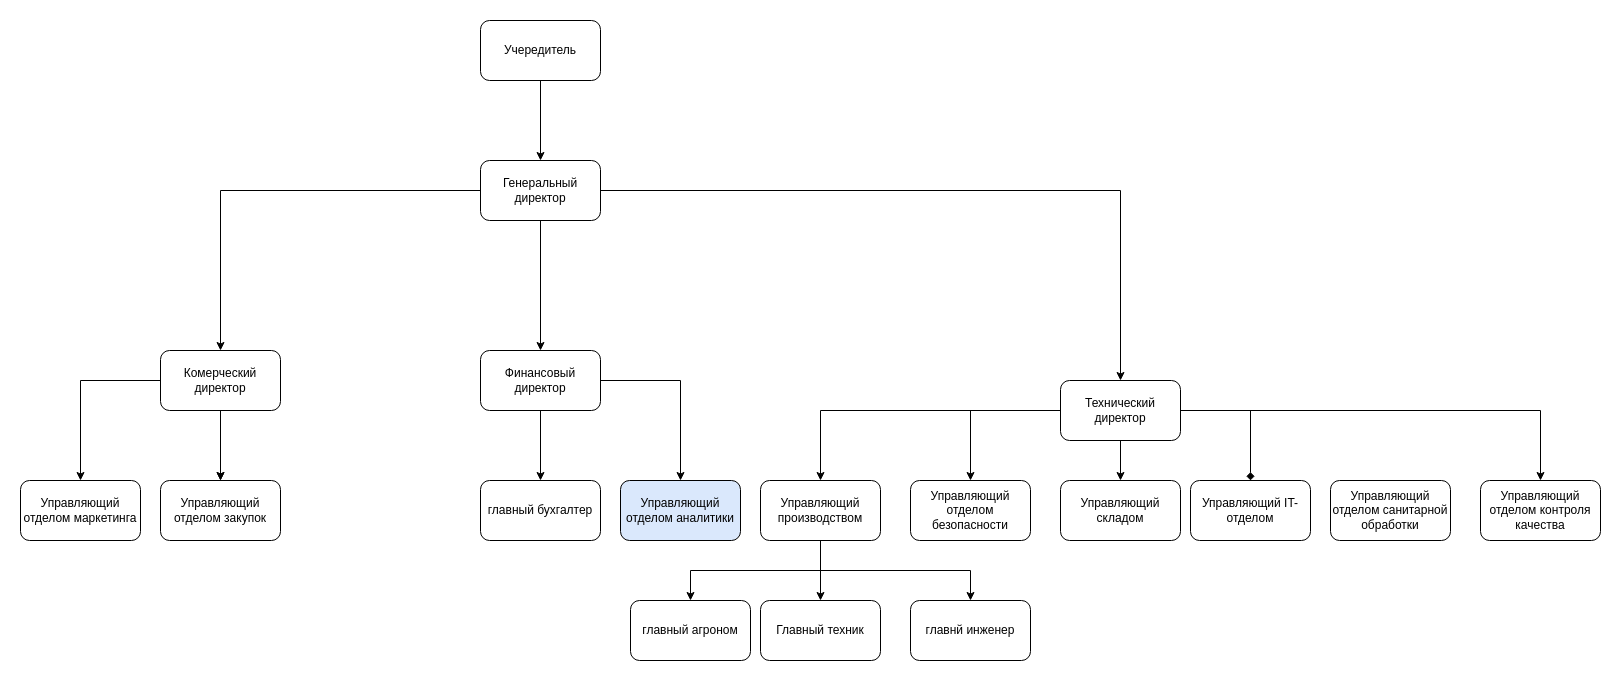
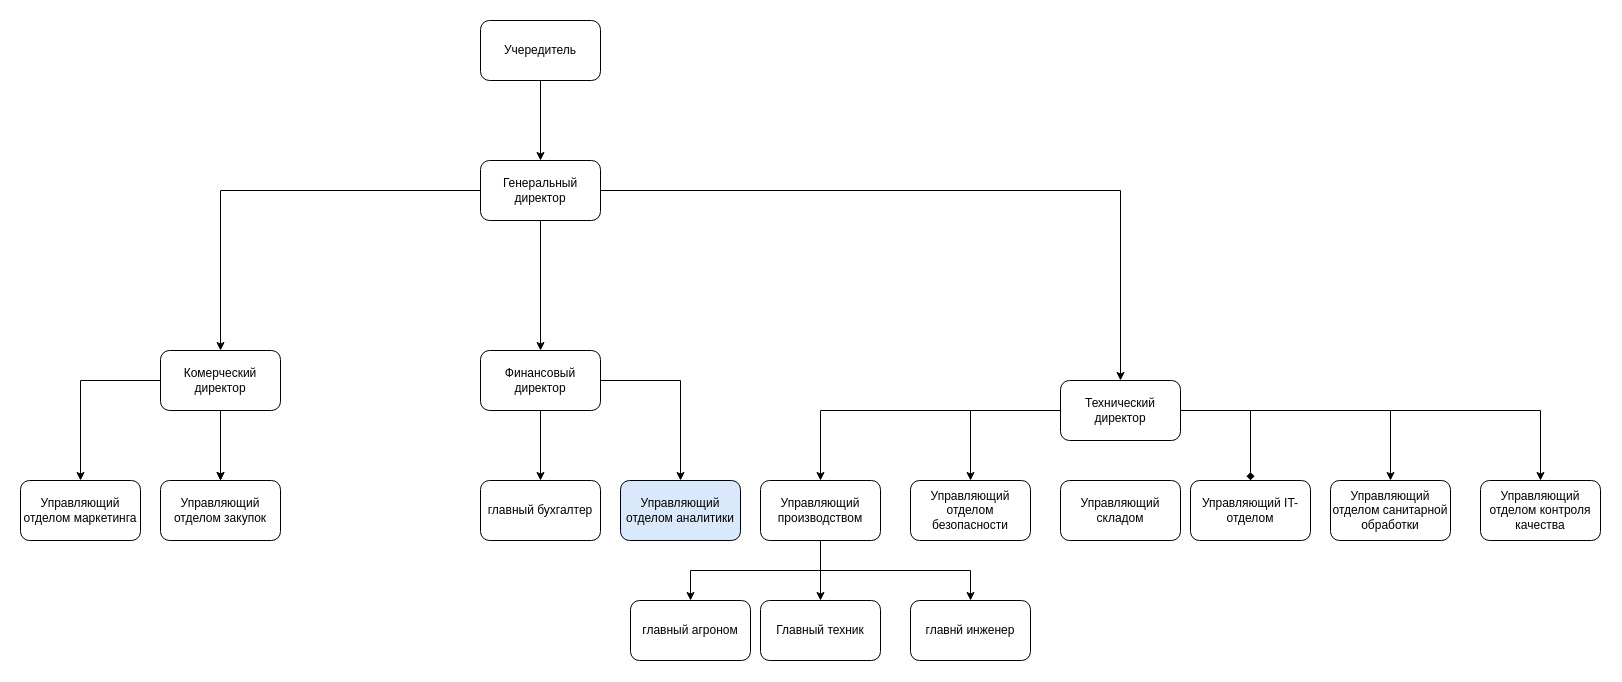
  <mxCell id="0" />
  <mxCell id="1" parent="0" />
  <mxCell id="2" value="" style="edgeStyle=orthogonalEdgeStyle;rounded=0;orthogonalLoop=1;jettySize=auto;html=1;" edge="1" parent="1" source="3" target="7"><mxGeometry relative="1" as="geometry" /></mxCell>
  <mxCell id="3" value="Учередитель&lt;br&gt;" style="rounded=1;whiteSpace=wrap;html=1;" vertex="1" parent="1"><mxGeometry x="480" y="20" width="120" height="60" as="geometry" /></mxCell>
  <mxCell id="4" value="" style="edgeStyle=orthogonalEdgeStyle;rounded=0;orthogonalLoop=1;jettySize=auto;html=1;" edge="1" parent="1" source="7" target="32"><mxGeometry relative="1" as="geometry" /></mxCell>
  <mxCell id="5" value="" style="edgeStyle=orthogonalEdgeStyle;rounded=0;orthogonalLoop=1;jettySize=auto;html=1;" edge="1" parent="1" source="7" target="29"><mxGeometry relative="1" as="geometry" /></mxCell>
  <mxCell id="6" value="" style="edgeStyle=orthogonalEdgeStyle;rounded=0;orthogonalLoop=1;jettySize=auto;html=1;" edge="1" parent="1" source="7" target="14"><mxGeometry relative="1" as="geometry" /></mxCell>
  <mxCell id="7" value="Генеральный директор&lt;br&gt;" style="rounded=1;whiteSpace=wrap;html=1;" vertex="1" parent="1"><mxGeometry x="480" y="160" width="120" height="60" as="geometry" /></mxCell>
  <mxCell id="8" value="" style="edgeStyle=orthogonalEdgeStyle;rounded=0;orthogonalLoop=1;jettySize=auto;html=1;" edge="1" parent="1" source="14" target="23"><mxGeometry relative="1" as="geometry" /></mxCell>
  <mxCell id="9" value="" style="edgeStyle=orthogonalEdgeStyle;rounded=0;orthogonalLoop=1;jettySize=auto;html=1;" edge="1" parent="1" source="14" target="19"><mxGeometry relative="1" as="geometry" /></mxCell>
  <mxCell id="10" value="" style="edgeStyle=orthogonalEdgeStyle;rounded=0;orthogonalLoop=1;jettySize=auto;html=1;" edge="1" parent="1" source="14" target="18"><mxGeometry relative="1" as="geometry" /></mxCell>
+ <mxCell id="11" value="" style="edgeStyle=orthogonalEdgeStyle;rounded=0;orthogonalLoop=1;jettySize=auto;html=1;" edge="1" parent="1" source="14" target="17"><mxGeometry relative="1" as="geometry" /></mxCell>
  <mxCell id="12" value="" style="edgeStyle=orthogonalEdgeStyle;rounded=0;orthogonalLoop=1;jettySize=auto;html=1;endArrow=diamond;" edge="1" parent="1" source="14" target="16"><mxGeometry relative="1" as="geometry" /></mxCell>
- <mxCell id="13" value="" style="edgeStyle=orthogonalEdgeStyle;rounded=0;orthogonalLoop=1;jettySize=auto;html=1;" edge="1" parent="1" source="14" target="15"><mxGeometry relative="1" as="geometry" /></mxCell>
  <mxCell id="14" value="Технический директор" style="rounded=1;whiteSpace=wrap;html=1;" vertex="1" parent="1"><mxGeometry x="1060" y="380" width="120" height="60" as="geometry" /></mxCell>
  <mxCell id="15" value="Управляющий складом" style="rounded=1;whiteSpace=wrap;html=1;" vertex="1" parent="1"><mxGeometry x="1060" y="480" width="120" height="60" as="geometry" /></mxCell>
  <mxCell id="16" value="Управляющий IT-отделом" style="rounded=1;whiteSpace=wrap;html=1;" vertex="1" parent="1"><mxGeometry x="1190" y="480" width="120" height="60" as="geometry" /></mxCell>
  <mxCell id="17" value="Управляющий отделом санитарной обработки" style="rounded=1;whiteSpace=wrap;html=1;" vertex="1" parent="1"><mxGeometry x="1330" y="480" width="120" height="60" as="geometry" /></mxCell>
  <mxCell id="18" value="Управляющий отделом контроля качества" style="rounded=1;whiteSpace=wrap;html=1;" vertex="1" parent="1"><mxGeometry x="1480" y="480" width="120" height="60" as="geometry" /></mxCell>
  <mxCell id="19" value="Управляющий отделом безопасности" style="rounded=1;whiteSpace=wrap;html=1;" vertex="1" parent="1"><mxGeometry x="910" y="480" width="120" height="60" as="geometry" /></mxCell>
  <mxCell id="20" value="" style="edgeStyle=orthogonalEdgeStyle;rounded=0;orthogonalLoop=1;jettySize=auto;html=1;" edge="1" parent="1" source="23" target="26"><mxGeometry relative="1" as="geometry"><Array as="points"><mxPoint x="820" y="570" /><mxPoint x="690" y="570" /></Array></mxGeometry></mxCell>
  <mxCell id="21" value="" style="edgeStyle=orthogonalEdgeStyle;rounded=0;orthogonalLoop=1;jettySize=auto;html=1;" edge="1" parent="1" source="23" target="25"><mxGeometry relative="1" as="geometry"><Array as="points"><mxPoint x="820" y="570" /><mxPoint x="970" y="570" /></Array></mxGeometry></mxCell>
  <mxCell id="22" value="" style="edgeStyle=orthogonalEdgeStyle;rounded=0;orthogonalLoop=1;jettySize=auto;html=1;" edge="1" parent="1" source="23" target="24"><mxGeometry relative="1" as="geometry" /></mxCell>
  <mxCell id="23" value="Управляющий производством" style="rounded=1;whiteSpace=wrap;html=1;" vertex="1" parent="1"><mxGeometry x="760" y="480" width="120" height="60" as="geometry" /></mxCell>
  <mxCell id="24" value="Главный техник" style="rounded=1;whiteSpace=wrap;html=1;" vertex="1" parent="1"><mxGeometry x="760" y="600" width="120" height="60" as="geometry" /></mxCell>
  <mxCell id="25" value="главнй инженер&lt;br&gt;" style="rounded=1;whiteSpace=wrap;html=1;" vertex="1" parent="1"><mxGeometry x="910" y="600" width="120" height="60" as="geometry" /></mxCell>
  <mxCell id="26" value="главный агроном" style="rounded=1;whiteSpace=wrap;html=1;" vertex="1" parent="1"><mxGeometry x="630" y="600" width="120" height="60" as="geometry" /></mxCell>
  <mxCell id="27" style="edgeStyle=orthogonalEdgeStyle;rounded=0;orthogonalLoop=1;jettySize=auto;html=1;" edge="1" parent="1" source="29" target="36"><mxGeometry relative="1" as="geometry" /></mxCell>
  <mxCell id="28" style="edgeStyle=orthogonalEdgeStyle;rounded=0;orthogonalLoop=1;jettySize=auto;html=1;" edge="1" parent="1" source="29" target="37"><mxGeometry relative="1" as="geometry" /></mxCell>
  <mxCell id="29" value="Финансовый директор" style="rounded=1;whiteSpace=wrap;html=1;" vertex="1" parent="1"><mxGeometry x="480" y="350" width="120" height="60" as="geometry" /></mxCell>
  <mxCell id="30" value="" style="edgeStyle=orthogonalEdgeStyle;rounded=0;orthogonalLoop=1;jettySize=auto;html=1;" edge="1" parent="1" source="32" target="33"><mxGeometry relative="1" as="geometry" /></mxCell>
  <mxCell id="31" value="" style="edgeStyle=orthogonalEdgeStyle;rounded=0;orthogonalLoop=1;jettySize=auto;html=1;" edge="1" parent="1" source="32" target="34"><mxGeometry relative="1" as="geometry" /></mxCell>
  <mxCell id="32" value="Комерческий директор" style="rounded=1;whiteSpace=wrap;html=1;" vertex="1" parent="1"><mxGeometry x="160" y="350" width="120" height="60" as="geometry" /></mxCell>
  <mxCell id="33" value="Управляющий отделом маркетинга" style="rounded=1;whiteSpace=wrap;html=1;" vertex="1" parent="1"><mxGeometry x="20" y="480" width="120" height="60" as="geometry" /></mxCell>
  <mxCell id="34" value="Управляющий отделом закупок" style="rounded=1;whiteSpace=wrap;html=1;" vertex="1" parent="1"><mxGeometry x="160" y="480" width="120" height="60" as="geometry" /></mxCell>
  <mxCell id="35" value="" style="edgeStyle=orthogonalEdgeStyle;rounded=0;orthogonalLoop=1;jettySize=auto;html=1;" edge="1" parent="1" source="32" target="34"><mxGeometry relative="1" as="geometry"><mxPoint x="280" y="380" as="sourcePoint" /><mxPoint x="590" y="560" as="targetPoint" /></mxGeometry></mxCell>
  <mxCell id="36" value="главный бухгалтер" style="rounded=1;whiteSpace=wrap;html=1;" vertex="1" parent="1"><mxGeometry x="480" y="480" width="120" height="60" as="geometry" /></mxCell>
  <mxCell id="37" value="Управляющий отделом аналитики" style="rounded=1;whiteSpace=wrap;html=1;fillColor=#dae8fc;" vertex="1" parent="1"><mxGeometry x="620" y="480" width="120" height="60" as="geometry" /></mxCell>
